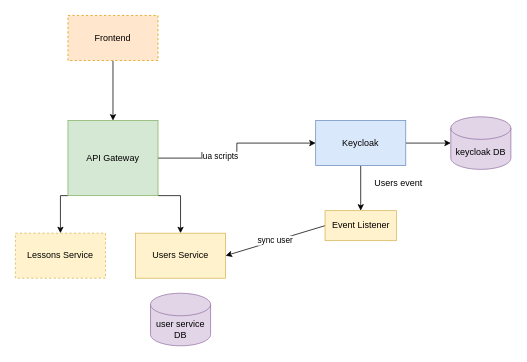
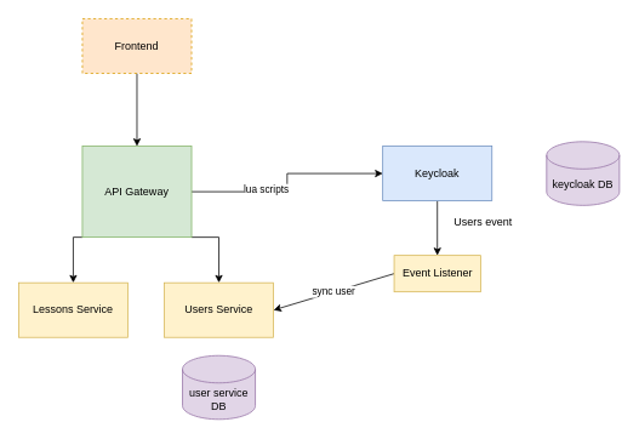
  <mxCell id="0" />
  <mxCell id="1" parent="0" />
  <mxCell id="2" style="edgeStyle=orthogonalEdgeStyle;rounded=0;orthogonalLoop=1;jettySize=auto;html=1;" edge="1" parent="1" source="3" target="11"><mxGeometry relative="1" as="geometry" /></mxCell>
  <mxCell id="3" value="Frontend" style="rounded=0;whiteSpace=wrap;html=1;fillColor=#ffe6cc;strokeColor=#d79b00;dashed=1;" vertex="1" parent="1"><mxGeometry x="90" y="20" width="120" height="60" as="geometry" /></mxCell>
  <mxCell id="4" style="edgeStyle=orthogonalEdgeStyle;rounded=0;orthogonalLoop=1;jettySize=auto;html=1;" edge="1" parent="1" source="6" target="15"><mxGeometry relative="1" as="geometry" /></mxCell>
- <mxCell id="5" style="edgeStyle=orthogonalEdgeStyle;rounded=0;orthogonalLoop=1;jettySize=auto;html=1;" edge="1" parent="1" source="6" target="18"><mxGeometry relative="1" as="geometry" /></mxCell>
  <mxCell id="6" value="Keycloak" style="rounded=0;whiteSpace=wrap;html=1;fillColor=#dae8fc;strokeColor=#6c8ebf;" vertex="1" parent="1"><mxGeometry x="420" y="160" width="120" height="60" as="geometry" /></mxCell>
  <mxCell id="7" style="edgeStyle=orthogonalEdgeStyle;rounded=0;orthogonalLoop=1;jettySize=auto;html=1;" edge="1" parent="1" source="11" target="6"><mxGeometry relative="1" as="geometry" /></mxCell>
  <mxCell id="8" value="lua scripts" style="edgeLabel;html=1;align=center;verticalAlign=middle;resizable=0;points=[];" vertex="1" connectable="0" parent="7"><mxGeometry x="-0.295" y="3" relative="1" as="geometry"><mxPoint as="offset" /></mxGeometry></mxCell>
  <mxCell id="9" style="edgeStyle=orthogonalEdgeStyle;rounded=0;orthogonalLoop=1;jettySize=auto;html=1;" edge="1" parent="1" source="11" target="12"><mxGeometry relative="1" as="geometry"><Array as="points"><mxPoint x="150" y="260" /><mxPoint x="80" y="260" /></Array></mxGeometry></mxCell>
  <mxCell id="10" style="edgeStyle=orthogonalEdgeStyle;rounded=0;orthogonalLoop=1;jettySize=auto;html=1;entryX=0.5;entryY=0;entryDx=0;entryDy=0;" edge="1" parent="1" source="11" target="13"><mxGeometry relative="1" as="geometry"><Array as="points"><mxPoint x="150" y="260" /><mxPoint x="240" y="260" /></Array></mxGeometry></mxCell>
  <mxCell id="11" value="API Gateway" style="rounded=0;whiteSpace=wrap;html=1;fillColor=#d5e8d4;strokeColor=#82b366;" vertex="1" parent="1"><mxGeometry x="90" y="160" width="120" height="100" as="geometry" /></mxCell>
- <mxCell id="12" value="Lessons Service" style="rounded=0;whiteSpace=wrap;html=1;fillColor=#fff2cc;strokeColor=#d6b656;dashed=1;" vertex="1" parent="1"><mxGeometry x="20" y="310" width="120" height="60" as="geometry" /></mxCell>
+ <mxCell id="12" value="Lessons Service" style="rounded=0;whiteSpace=wrap;html=1;fillColor=#fff2cc;strokeColor=#d6b656;" vertex="1" parent="1"><mxGeometry x="20" y="310" width="120" height="60" as="geometry" /></mxCell>
  <mxCell id="13" value="Users Service" style="rounded=0;whiteSpace=wrap;html=1;fillColor=#fff2cc;strokeColor=#d6b656;" vertex="1" parent="1"><mxGeometry x="180" y="310" width="120" height="60" as="geometry" /></mxCell>
  <mxCell id="14" value="sync user" style="rounded=0;orthogonalLoop=1;jettySize=auto;html=1;entryX=1;entryY=0.5;entryDx=0;entryDy=0;exitX=0;exitY=0.5;exitDx=0;exitDy=0;" edge="1" parent="1" source="15" target="13"><mxGeometry relative="1" as="geometry" /></mxCell>
  <mxCell id="15" value="Event Listener" style="rounded=0;whiteSpace=wrap;html=1;fillColor=#fff2cc;strokeColor=#d6b656;" vertex="1" parent="1"><mxGeometry x="432.5" y="280" width="95" height="40" as="geometry" /></mxCell>
  <mxCell id="16" value="Users event" style="text;html=1;align=center;verticalAlign=middle;resizable=0;points=[];autosize=1;strokeColor=none;fillColor=none;" vertex="1" parent="1"><mxGeometry x="480" y="228" width="100" height="30" as="geometry" /></mxCell>
  <mxCell id="17" value="user service DB" style="shape=cylinder3;whiteSpace=wrap;html=1;boundedLbl=1;backgroundOutline=1;size=15;fillColor=#e1d5e7;strokeColor=#9673a6;" vertex="1" parent="1"><mxGeometry x="200" y="390" width="80" height="70" as="geometry" /></mxCell>
  <mxCell id="18" value="keycloak DB" style="shape=cylinder3;whiteSpace=wrap;html=1;boundedLbl=1;backgroundOutline=1;size=15;fillColor=#e1d5e7;strokeColor=#9673a6;" vertex="1" parent="1"><mxGeometry x="600" y="155" width="80" height="70" as="geometry" /></mxCell>
